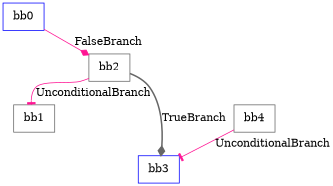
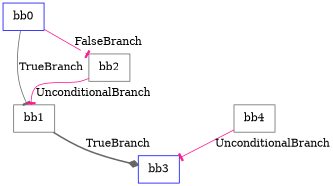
  digraph {
    fontname="DejaVu Serif"
    nodesep=0.2
    ranksep=0.2
    node [color=gray40 fontname="DejaVu Serif" shape=rectangle]
    edge [arrowhead=tee color=deeppink fontname="DejaVu Serif" style=solid]
    n1 [color=blue label=bb0]
    n2 [label=bb1]
    n3 [label=bb2]
    n4 [color=blue label=bb3]
    n5 [label=bb4]
-   n1 -> n3 [arrowhead=diamond label=FalseBranch]
-   n3 -> n4 [arrowhead=diamond color=gray40 label=TrueBranch style=bold]
+   n1 -> n2 [color=gray40 label=TrueBranch]
+   n1 -> n3 [label=FalseBranch]
+   n2 -> n4 [arrowhead=diamond color=gray40 label=TrueBranch style=bold]
    n3 -> n2 [label=UnconditionalBranch]
    n5 -> n4 [label=UnconditionalBranch]
  }
